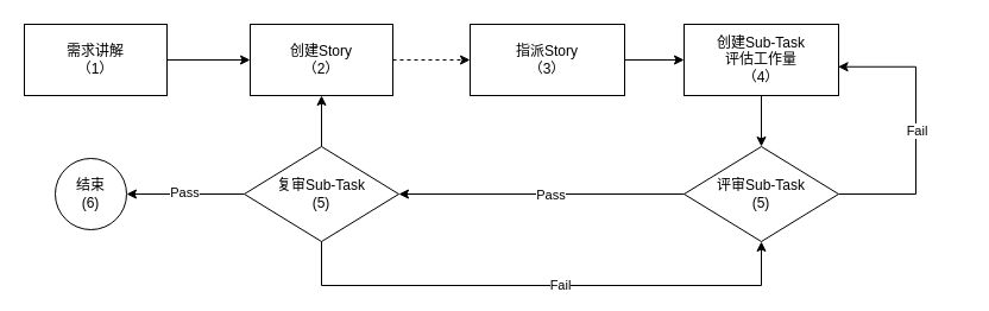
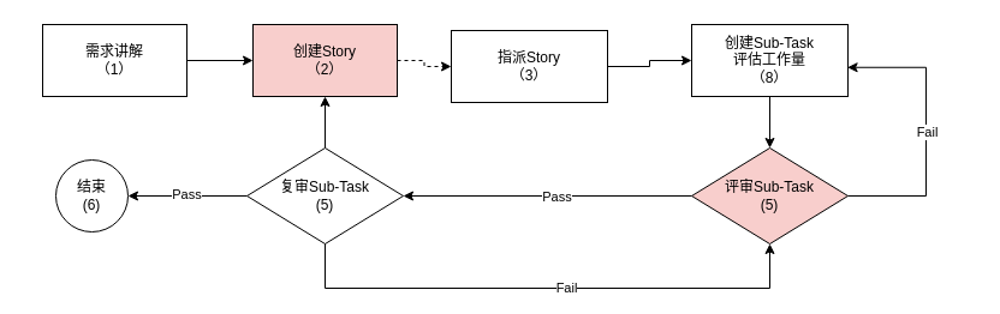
  <mxCell id="0" />
  <mxCell id="1" parent="0" />
  <mxCell id="2" value="" style="edgeStyle=orthogonalEdgeStyle;rounded=0;orthogonalLoop=1;jettySize=auto;html=1;" edge="1" parent="1" source="3" target="5"><mxGeometry relative="1" as="geometry" /></mxCell>
- <mxCell id="3" value="需求讲解&lt;br&gt;（1）" style="rounded=0;whiteSpace=wrap;html=1;" vertex="1" parent="1"><mxGeometry x="20" y="20" width="120" height="60" as="geometry" /></mxCell>
+ <mxCell id="3" value="需求讲解&lt;br&gt;（1）" style="rounded=0;whiteSpace=wrap;html=1;" vertex="1" parent="1"><mxGeometry x="35" y="20" width="120" height="60" as="geometry" /></mxCell>
  <mxCell id="4" value="" style="edgeStyle=orthogonalEdgeStyle;rounded=0;orthogonalLoop=1;jettySize=auto;html=1;dashed=1;" edge="1" parent="1" source="5" target="21"><mxGeometry relative="1" as="geometry" /></mxCell>
- <mxCell id="5" value="创建Story&lt;br&gt;（2）" style="rounded=0;whiteSpace=wrap;html=1;" vertex="1" parent="1"><mxGeometry x="210" y="20" width="120" height="60" as="geometry" /></mxCell>
+ <mxCell id="5" value="创建Story&lt;br&gt;（2）" style="rounded=0;whiteSpace=wrap;html=1;fillColor=#f8cecc;" vertex="1" parent="1"><mxGeometry x="210" y="20" width="120" height="60" as="geometry" /></mxCell>
  <mxCell id="6" value="" style="edgeStyle=orthogonalEdgeStyle;rounded=0;orthogonalLoop=1;jettySize=auto;html=1;" edge="1" parent="1" target="10"><mxGeometry relative="1" as="geometry"><mxPoint x="677" as="sourcePoint" y="80" /><Array as="points"><mxPoint x="640" y="80" /></Array></mxGeometry></mxCell>
- <mxCell id="7" value="创建Sub-Task&lt;br&gt;评估工作量&lt;br&gt;（4）" style="rounded=0;whiteSpace=wrap;html=1;" vertex="1" parent="1"><mxGeometry x="575" y="20" width="130" height="60" as="geometry" /></mxCell>
+ <mxCell id="7" value="创建Sub-Task&lt;br&gt;评估工作量&lt;br&gt;（8）" style="rounded=0;whiteSpace=wrap;html=1;" vertex="1" parent="1"><mxGeometry x="575" y="20" width="130" height="60" as="geometry" /></mxCell>
  <mxCell id="8" value="" style="edgeStyle=orthogonalEdgeStyle;rounded=0;orthogonalLoop=1;jettySize=auto;html=1;" edge="1" parent="1" source="10" target="14"><mxGeometry relative="1" as="geometry" /></mxCell>
  <mxCell id="9" value="Pass" style="edgeLabel;html=1;align=center;verticalAlign=middle;resizable=0;points=[];" vertex="1" connectable="0" parent="8"><mxGeometry x="0.289" relative="1" as="geometry"><mxPoint x="42" as="offset" /></mxGeometry></mxCell>
- <mxCell id="10" value="评审Sub-Task&lt;br&gt;(5)" style="rhombus;whiteSpace=wrap;html=1;" vertex="1" parent="1"><mxGeometry x="575" y="123" width="130" height="80" as="geometry" /></mxCell>
+ <mxCell id="10" value="评审Sub-Task&lt;br&gt;(5)" style="rhombus;whiteSpace=wrap;html=1;fillColor=#f8cecc;" vertex="1" parent="1"><mxGeometry x="575" y="123" width="130" height="80" as="geometry" /></mxCell>
  <mxCell id="11" value="" style="edgeStyle=orthogonalEdgeStyle;rounded=0;orthogonalLoop=1;jettySize=auto;html=1;" edge="1" parent="1" source="14" target="19"><mxGeometry relative="1" as="geometry" /></mxCell>
  <mxCell id="12" value="Pass" style="edgeLabel;html=1;align=center;verticalAlign=middle;resizable=0;points=[];" vertex="1" connectable="0" parent="11"><mxGeometry x="0.216" y="-2" relative="1" as="geometry"><mxPoint x="9" as="offset" /></mxGeometry></mxCell>
  <mxCell id="13" value="" style="edgeStyle=orthogonalEdgeStyle;rounded=0;orthogonalLoop=1;jettySize=auto;html=1;" edge="1" parent="1" source="14" target="5"><mxGeometry relative="1" as="geometry" /></mxCell>
  <mxCell id="14" value="复审Sub-Task&lt;br&gt;(5)" style="rhombus;whiteSpace=wrap;html=1;" vertex="1" parent="1"><mxGeometry x="205" y="123" width="130" height="80" as="geometry" /></mxCell>
  <mxCell id="15" value="" style="edgeStyle=elbowEdgeStyle;elbow=vertical;endArrow=classic;html=1;rounded=0;exitX=1;exitY=0.5;exitDx=0;exitDy=0;entryX=0.997;entryY=0.596;entryDx=0;entryDy=0;entryPerimeter=0;" edge="1" parent="1" source="10" target="7"><mxGeometry width="50" height="50" relative="1" as="geometry"><mxPoint x="740" y="280" as="sourcePoint" /><mxPoint x="790" y="230" as="targetPoint" /><Array as="points"><mxPoint x="770" y="200" /><mxPoint x="780" y="230" /><mxPoint x="810" y="220" /></Array></mxGeometry></mxCell>
  <mxCell id="16" value="Fail" style="edgeLabel;html=1;align=center;verticalAlign=middle;resizable=0;points=[];" vertex="1" connectable="0" parent="15"><mxGeometry x="0.085" relative="1" as="geometry"><mxPoint y="10" as="offset" /></mxGeometry></mxCell>
  <mxCell id="17" value="" style="edgeStyle=elbowEdgeStyle;elbow=vertical;endArrow=classic;html=1;rounded=0;exitX=0.5;exitY=1;exitDx=0;exitDy=0;entryX=0.5;entryY=1;entryDx=0;entryDy=0;" edge="1" parent="1" source="14" target="10"><mxGeometry width="50" height="50" relative="1" as="geometry"><mxPoint x="452" y="320" as="sourcePoint" /><mxPoint x="502" y="270" as="targetPoint" /><Array as="points"><mxPoint x="572" y="240" /></Array></mxGeometry></mxCell>
  <mxCell id="18" value="Fail" style="edgeLabel;html=1;align=center;verticalAlign=middle;resizable=0;points=[];" vertex="1" connectable="0" parent="17"><mxGeometry x="-0.102" y="1" relative="1" as="geometry"><mxPoint x="38" as="offset" /></mxGeometry></mxCell>
  <mxCell id="19" value="结束&lt;br&gt;(6)" style="ellipse;whiteSpace=wrap;html=1;aspect=fixed;" vertex="1" parent="1"><mxGeometry x="46" y="133" width="60" height="60" as="geometry" /></mxCell>
  <mxCell id="20" value="" style="edgeStyle=orthogonalEdgeStyle;rounded=0;orthogonalLoop=1;jettySize=auto;html=1;" edge="1" parent="1" source="21" target="7"><mxGeometry relative="1" as="geometry" /></mxCell>
- <mxCell id="21" value="指派Story&lt;br&gt;（3）" style="rounded=0;whiteSpace=wrap;html=1;" vertex="1" parent="1"><mxGeometry x="395" y="20" width="130" height="60" as="geometry" /></mxCell>
+ <mxCell id="21" value="指派Story&lt;br&gt;（3）" style="rounded=0;whiteSpace=wrap;html=1;" vertex="1" parent="1"><mxGeometry x="375" y="25" width="130" height="60" as="geometry" /></mxCell>
